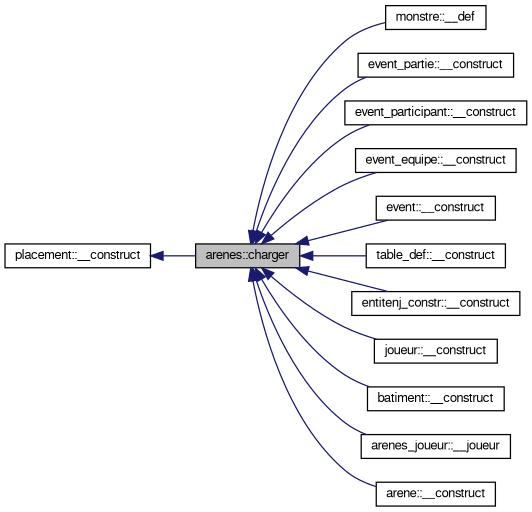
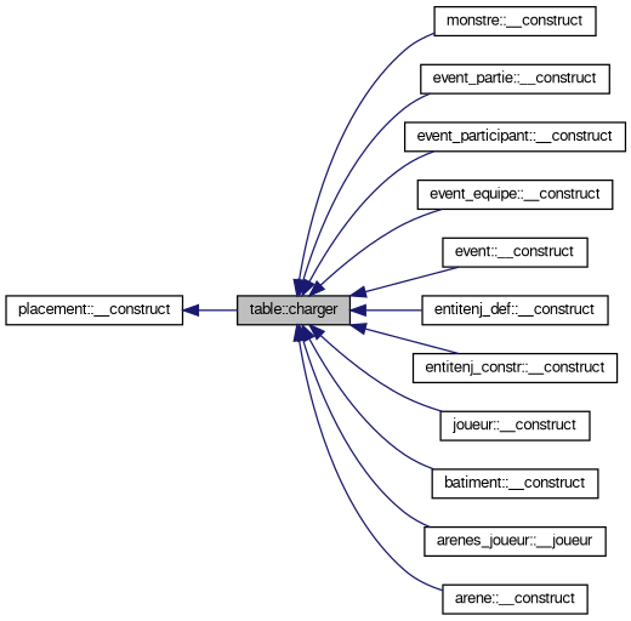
  digraph {
    rankdir=LR
    node [color=black fontname=FreeSans fontsize=10 shape=record]
    edge [color=midnightblue dir=back fontname=FreeSans fontsize=10 labelfontname=FreeSans labelfontsize=10 style=solid]
-   n1 [fillcolor=grey75 fontcolor=black height=0.2 label="arenes::charger" style=filled width=0.4]
-   n2 [height=0.2 label="monstre::__def" width=0.4]
+   n1 [fillcolor=grey75 fontcolor=black height=0.2 label="table::charger" style=filled width=0.4]
+   n2 [height=0.2 label="monstre::__construct" width=0.4]
    n3 [height=0.2 label="event_partie::__construct" width=0.4]
    n4 [height=0.2 label="event_participant::__construct" width=0.4]
    n5 [height=0.2 label="event_equipe::__construct" width=0.4]
    n6 [height=0.2 label="event::__construct" width=0.4]
-   n7 [height=0.2 label="table_def::__construct" width=0.4]
+   n7 [height=0.2 label="entitenj_def::__construct" width=0.4]
    n8 [height=0.2 label="entitenj_constr::__construct" width=0.4]
    n9 [height=0.2 label="joueur::__construct" width=0.4]
    n10 [height=0.2 label="batiment::__construct" width=0.4]
    n11 [height=0.2 label="arenes_joueur::__joueur" width=0.4]
    n12 [height=0.2 label="arene::__construct" width=0.4]
    n13 [height=0.2 label="placement::__construct" width=0.4]
    n1 -> n2
    n1 -> n3
    n1 -> n4
    n1 -> n5
    n1 -> n6
    n1 -> n7
    n1 -> n8
    n1 -> n9
    n1 -> n10
    n1 -> n11
    n1 -> n12
    n13 -> n1
  }
